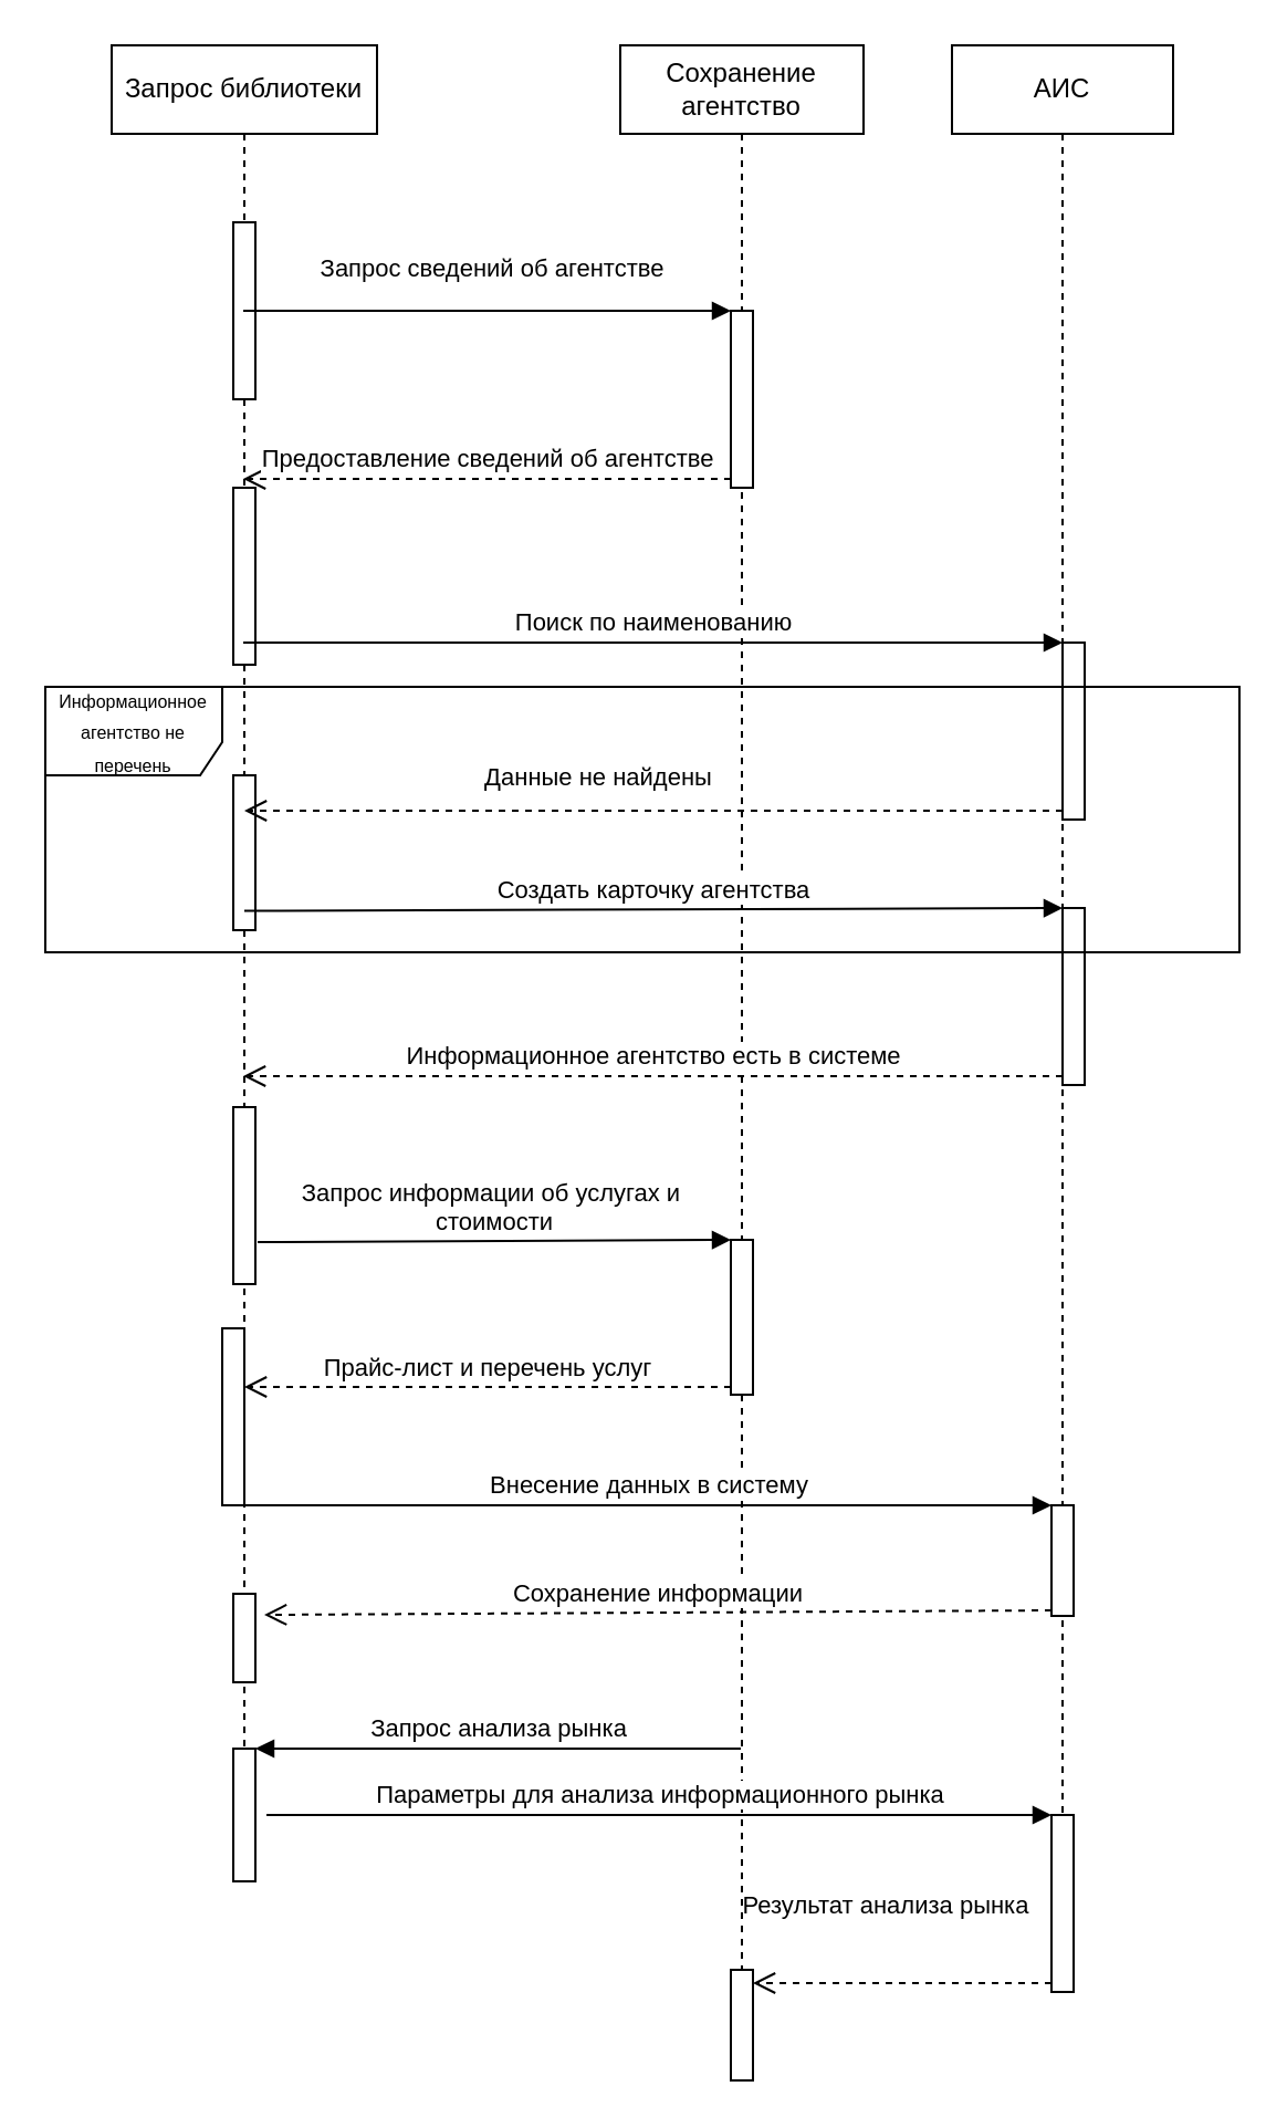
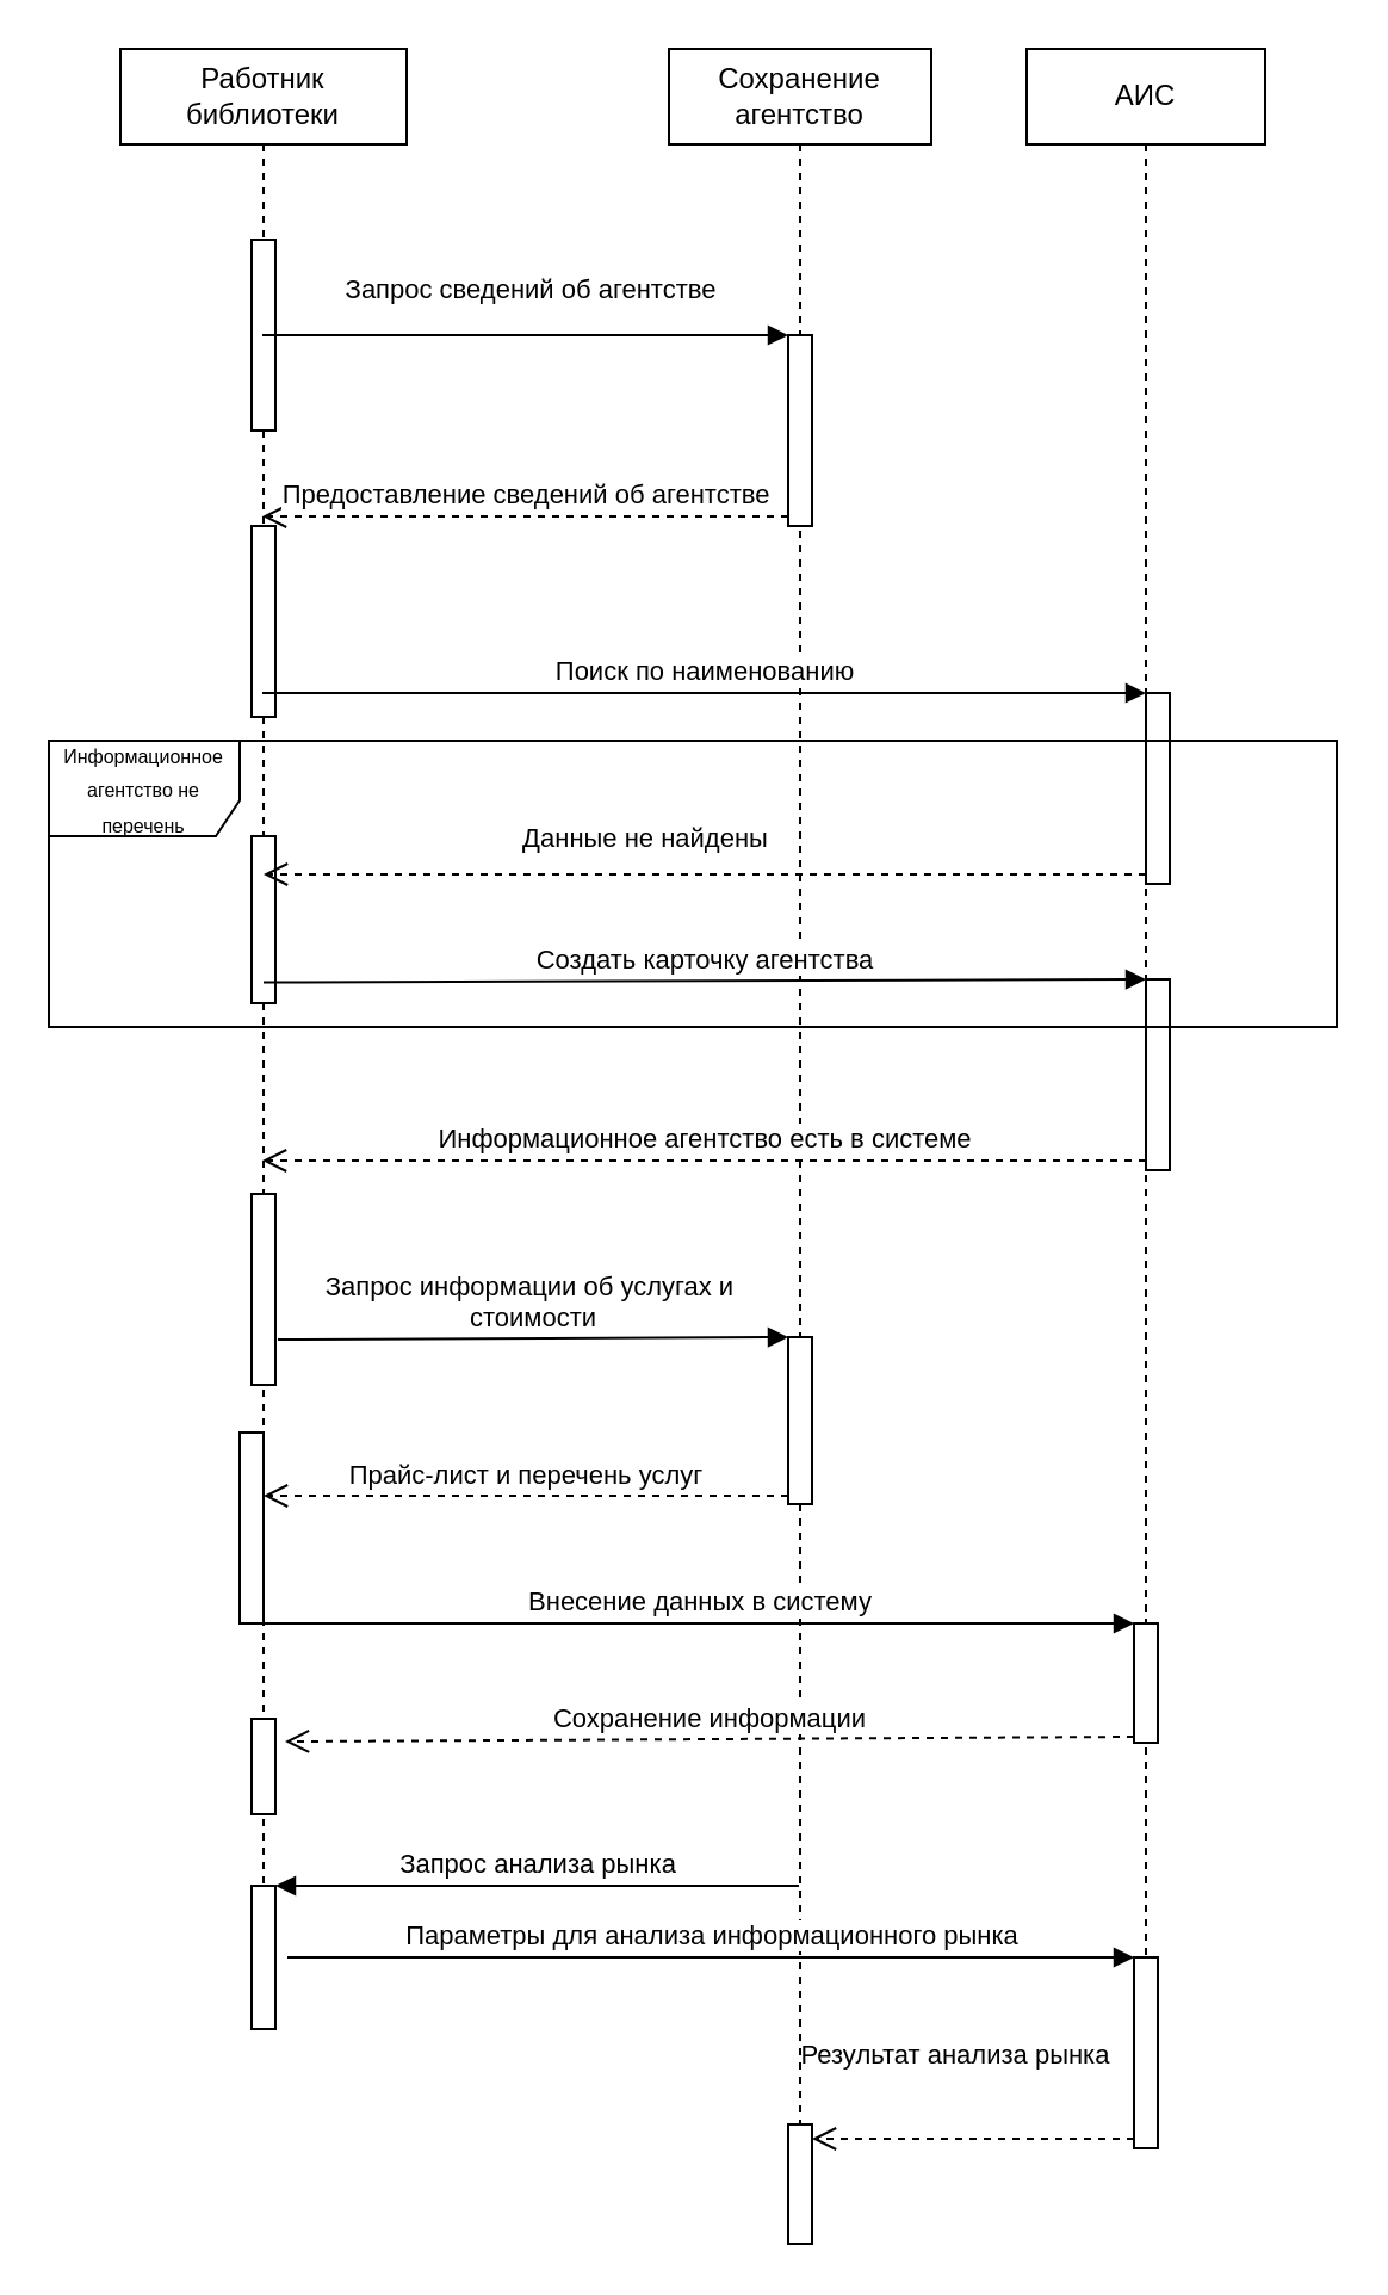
  <mxCell id="0" />
  <mxCell id="1" parent="0" />
- <mxCell id="2" value="Запрос библиотеки" style="shape=umlLifeline;perimeter=lifelinePerimeter;whiteSpace=wrap;html=1;container=1;collapsible=0;recursiveResize=0;outlineConnect=0;" vertex="1" parent="1"><mxGeometry x="50" y="20" width="120" height="830" as="geometry" /></mxCell>
+ <mxCell id="2" value="Работник библиотеки" style="shape=umlLifeline;perimeter=lifelinePerimeter;whiteSpace=wrap;html=1;container=1;collapsible=0;recursiveResize=0;outlineConnect=0;" vertex="1" parent="1"><mxGeometry x="50" y="20" width="120" height="830" as="geometry" /></mxCell>
  <mxCell id="3" value="" style="html=1;points=[];perimeter=orthogonalPerimeter;" vertex="1" parent="2"><mxGeometry x="55" y="80" width="10" height="80" as="geometry" /></mxCell>
  <mxCell id="4" value="" style="html=1;points=[];perimeter=orthogonalPerimeter;" vertex="1" parent="2"><mxGeometry x="55" y="200" width="10" height="80" as="geometry" /></mxCell>
  <mxCell id="5" value="" style="html=1;points=[];perimeter=orthogonalPerimeter;" vertex="1" parent="2"><mxGeometry x="55" y="330" width="10" height="70" as="geometry" /></mxCell>
  <mxCell id="6" value="" style="html=1;points=[];perimeter=orthogonalPerimeter;" vertex="1" parent="2"><mxGeometry x="55" y="480" width="10" height="80" as="geometry" /></mxCell>
  <mxCell id="7" value="" style="html=1;points=[];perimeter=orthogonalPerimeter;" vertex="1" parent="2"><mxGeometry x="55" y="700" width="10" height="40" as="geometry" /></mxCell>
  <mxCell id="8" value="" style="html=1;points=[];perimeter=orthogonalPerimeter;" vertex="1" parent="2"><mxGeometry x="55" y="770" width="10" height="60" as="geometry" /></mxCell>
  <mxCell id="9" value="Сохранение агентство" style="shape=umlLifeline;perimeter=lifelinePerimeter;whiteSpace=wrap;html=1;container=1;collapsible=0;recursiveResize=0;outlineConnect=0;" vertex="1" parent="1"><mxGeometry x="280" y="20" width="110" height="920" as="geometry" /></mxCell>
  <mxCell id="10" value="" style="html=1;points=[];perimeter=orthogonalPerimeter;" vertex="1" parent="9"><mxGeometry x="50" y="120" width="10" height="80" as="geometry" /></mxCell>
  <mxCell id="11" value="" style="html=1;points=[];perimeter=orthogonalPerimeter;" vertex="1" parent="9"><mxGeometry x="50" y="540" width="10" height="70" as="geometry" /></mxCell>
  <mxCell id="12" value="" style="html=1;points=[];perimeter=orthogonalPerimeter;" vertex="1" parent="9"><mxGeometry x="50" y="870" width="10" height="50" as="geometry" /></mxCell>
  <mxCell id="13" value="АИС" style="shape=umlLifeline;perimeter=lifelinePerimeter;whiteSpace=wrap;html=1;container=1;collapsible=0;recursiveResize=0;outlineConnect=0;" vertex="1" parent="1"><mxGeometry x="430" y="20" width="100" height="880" as="geometry" /></mxCell>
  <mxCell id="14" value="" style="html=1;points=[];perimeter=orthogonalPerimeter;" vertex="1" parent="13"><mxGeometry x="50" y="270" width="10" height="80" as="geometry" /></mxCell>
  <mxCell id="15" value="Данные не найдены" style="html=1;verticalAlign=bottom;endArrow=open;dashed=1;endSize=8;exitX=0;exitY=0.95;" edge="1" source="14" parent="13"><mxGeometry x="0.135" y="-6" relative="1" as="geometry"><mxPoint x="-320" y="346" as="targetPoint" /><mxPoint as="offset" /></mxGeometry></mxCell>
  <mxCell id="16" value="" style="html=1;points=[];perimeter=orthogonalPerimeter;" vertex="1" parent="13"><mxGeometry x="50" y="390" width="10" height="80" as="geometry" /></mxCell>
  <mxCell id="17" value="" style="html=1;points=[];perimeter=orthogonalPerimeter;" vertex="1" parent="13"><mxGeometry x="45" y="660" width="10" height="50" as="geometry" /></mxCell>
  <mxCell id="18" value="" style="html=1;points=[];perimeter=orthogonalPerimeter;" vertex="1" parent="13"><mxGeometry x="45" y="800" width="10" height="80" as="geometry" /></mxCell>
  <mxCell id="19" value="Запрос сведений об агентстве" style="html=1;verticalAlign=bottom;endArrow=block;entryX=0;entryY=0;" edge="1" target="10" parent="1" source="2"><mxGeometry x="0.003" y="10" relative="1" as="geometry"><mxPoint x="130" y="150" as="sourcePoint" /><mxPoint x="1" as="offset" /></mxGeometry></mxCell>
  <mxCell id="20" value="Предоставление сведений об агентстве" style="html=1;verticalAlign=bottom;endArrow=open;dashed=1;endSize=8;exitX=0;exitY=0.95;" edge="1" source="10" parent="1" target="2"><mxGeometry relative="1" as="geometry"><mxPoint x="200" y="216" as="targetPoint" /></mxGeometry></mxCell>
  <mxCell id="21" value="Поиск по наименованию" style="html=1;verticalAlign=bottom;endArrow=block;entryX=0;entryY=0;" edge="1" target="14" parent="1" source="2"><mxGeometry relative="1" as="geometry"><mxPoint x="400" y="290" as="sourcePoint" /></mxGeometry></mxCell>
  <mxCell id="22" value="&lt;font style=&quot;font-size: 8px&quot;&gt;Информационное агентство не перечень&lt;/font&gt;" style="shape=umlFrame;whiteSpace=wrap;html=1;width=80;height=40;" vertex="1" parent="1"><mxGeometry x="20" y="310" width="540" height="120" as="geometry" /></mxCell>
  <mxCell id="23" value="Создать карточку агентства" style="html=1;verticalAlign=bottom;endArrow=block;entryX=0;entryY=0;exitX=0.5;exitY=0.875;exitDx=0;exitDy=0;exitPerimeter=0;" edge="1" target="16" parent="1" source="5"><mxGeometry relative="1" as="geometry"><mxPoint x="120" y="420" as="sourcePoint" /></mxGeometry></mxCell>
  <mxCell id="24" value="Информационное агентство есть в системе" style="html=1;verticalAlign=bottom;endArrow=open;dashed=1;endSize=8;exitX=0;exitY=0.95;" edge="1" source="16" parent="1" target="2"><mxGeometry relative="1" as="geometry"><mxPoint x="410" y="496" as="targetPoint" /></mxGeometry></mxCell>
  <mxCell id="25" value="Запрос информации об услугах и&amp;nbsp;&lt;br&gt;стоимости" style="html=1;verticalAlign=bottom;endArrow=block;entryX=0;entryY=0;exitX=1.1;exitY=0.763;exitDx=0;exitDy=0;exitPerimeter=0;" edge="1" target="11" parent="1" source="6"><mxGeometry relative="1" as="geometry"><mxPoint x="120" y="560" as="sourcePoint" /></mxGeometry></mxCell>
  <mxCell id="26" value="" style="html=1;points=[];perimeter=orthogonalPerimeter;" vertex="1" parent="1"><mxGeometry x="100" y="600" width="10" height="80" as="geometry" /></mxCell>
  <mxCell id="27" value="Прайс-лист и перечень услуг" style="html=1;verticalAlign=bottom;endArrow=open;dashed=1;endSize=8;exitX=0;exitY=0.95;" edge="1" parent="1" source="11" target="26"><mxGeometry relative="1" as="geometry"><mxPoint x="109.5" y="636" as="targetPoint" /><mxPoint x="330" y="636" as="sourcePoint" /></mxGeometry></mxCell>
  <mxCell id="28" value="Внесение данных в систему" style="html=1;verticalAlign=bottom;endArrow=block;entryX=0;entryY=0;" edge="1" target="17" parent="1" source="26"><mxGeometry relative="1" as="geometry"><mxPoint x="405" y="680" as="sourcePoint" /></mxGeometry></mxCell>
  <mxCell id="29" value="Сохранение информации" style="html=1;verticalAlign=bottom;endArrow=open;dashed=1;endSize=8;exitX=0;exitY=0.95;entryX=1.4;entryY=0.238;entryDx=0;entryDy=0;entryPerimeter=0;" edge="1" source="17" parent="1" target="7"><mxGeometry relative="1" as="geometry"><mxPoint x="405" y="756" as="targetPoint" /></mxGeometry></mxCell>
  <mxCell id="30" value="Запрос анализа рынка" style="html=1;verticalAlign=bottom;endArrow=block;entryX=1;entryY=0;" edge="1" target="8" parent="1" source="9"><mxGeometry relative="1" as="geometry"><mxPoint x="175" y="790" as="sourcePoint" /></mxGeometry></mxCell>
  <mxCell id="31" value="Параметры для анализа информационного рынка" style="html=1;verticalAlign=bottom;endArrow=block;entryX=0;entryY=0;" edge="1" target="18" parent="1"><mxGeometry relative="1" as="geometry"><mxPoint x="120" y="820" as="sourcePoint" /></mxGeometry></mxCell>
  <mxCell id="32" value="Результат анализа рынка" style="html=1;verticalAlign=bottom;endArrow=open;dashed=1;endSize=8;exitX=0;exitY=0.95;" edge="1" source="18" parent="1"><mxGeometry x="0.111" y="-26" relative="1" as="geometry"><mxPoint x="340" y="896" as="targetPoint" /><mxPoint as="offset" /></mxGeometry></mxCell>
